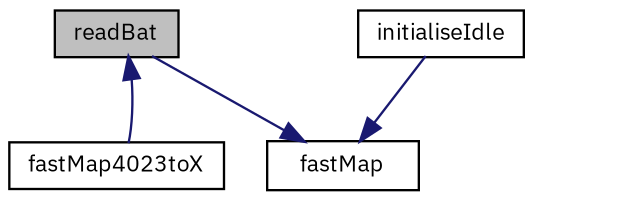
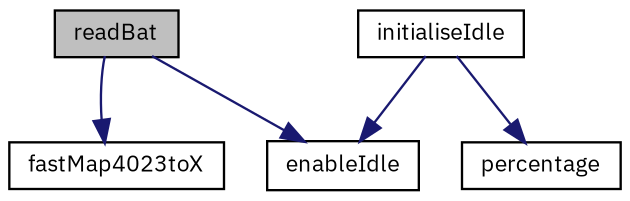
  digraph {
    fontname="IBM Plex Sans"
    rankdir=TB
    node [color=black fillcolor=white fontname="IBM Plex Sans" fontsize=10 shape=record style=filled]
    edge [color=midnightblue fontname="IBM Plex Sans" fontsize=10 labelfontname=Helvetica labelfontsize=10 style=solid]
    n1 [fillcolor=grey75 fontcolor=black height=0.2 label=readBat width=0.4]
    n2 [height=0.2 label=fastMap4023toX width=0.4]
-   n3 [height=0.2 label=fastMap width=0.4]
+   n3 [height=0.2 label=enableIdle width=0.4]
    n4 [height=0.2 label=initialiseIdle width=0.4]
-   n2 -> n1
+   n5 [height=0.2 label=percentage width=0.4]
+   n1 -> n2
    n1 -> n3
    n4 -> n3
+   n4 -> n5
  }
